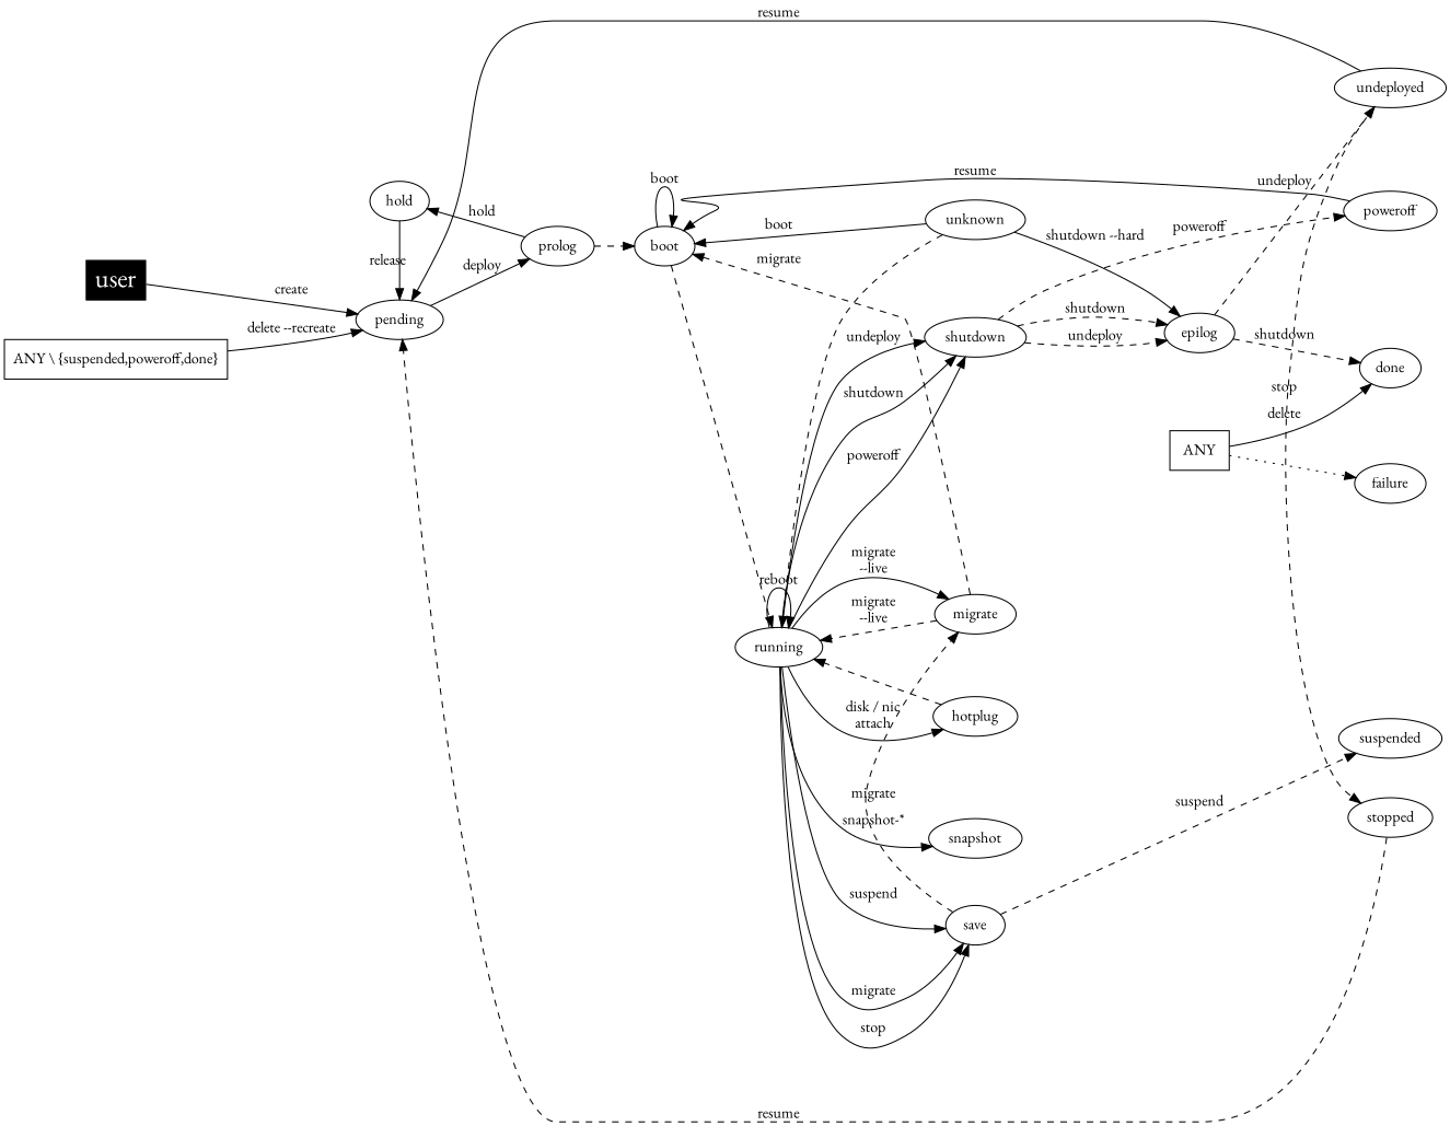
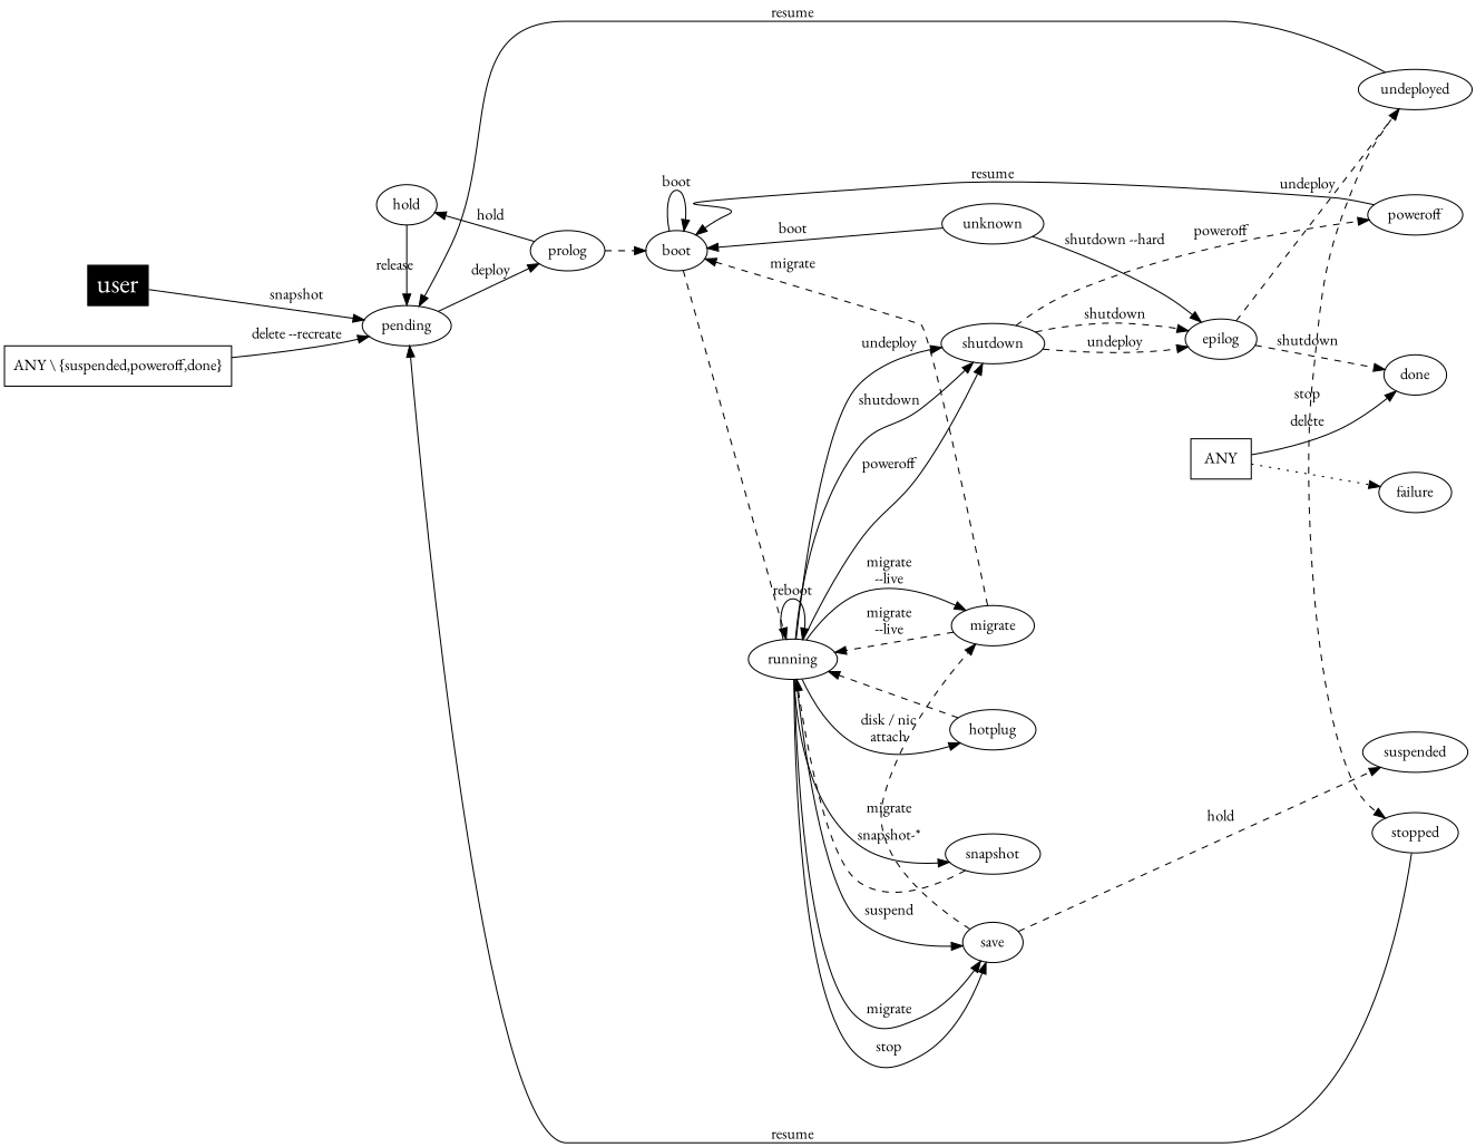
  digraph {
    fontname="EB Garamond"
    nodesep=0.5
    rankdir=LR
    node [fontname="EB Garamond"]
    edge [fontname="EB Garamond"]
    user [fillcolor=black fontcolor=white fontsize=24.0 shape=box style=filled]
    pending
    hold
    migrate
    save
    shutdown
    unknown
    hotplug
    snapshot
    suspended
    done
    failure
    stopped
    poweroff
    undeployed
    prolog
    boot
    running
    epilog
    ANY [shape=box]
    "ANY \\ {suspended,poweroff,done}" [shape=box]
    subgraph sub_1 {
      rank=min
      user
    }
    subgraph sub_2 {
      color=white
      rank=same
      pending
      hold
    }
    subgraph sub_3 {
      color=white
      rank=same
      migrate
      save
      shutdown
      unknown
      hotplug
      snapshot
    }
    subgraph sub_4 {
      color=white
      rank=max
      suspended
      done
      failure
      stopped
      poweroff
      undeployed
    }
-   user -> pending [label=create]
+   user -> pending [label=snapshot]
    pending -> prolog [label=deploy]
    hold -> pending [label=release]
    migrate -> boot [label=migrate style=dashed]
    migrate -> running [label="migrate\n--live" style=dashed]
    save -> migrate [label=migrate style=dashed]
-   save -> suspended [label=suspend style=dashed]
+   save -> suspended [label=hold style=dashed]
    shutdown -> poweroff [label=poweroff style=dashed]
    shutdown -> epilog [label=shutdown style=dashed]
    shutdown -> epilog [label=undeploy style=dashed]
    unknown -> boot [label=boot]
    unknown -> epilog [label="shutdown --hard"]
    hotplug -> running [style=dashed]
-   unknown -> running [style=dashed]
-   stopped -> pending [label=resume style=dashed]
+   snapshot -> running [style=dashed]
+   stopped -> pending [label=resume]
    poweroff -> boot [label=resume]
    undeployed -> pending [label=resume]
    undeployed -> stopped [label=stop style=dashed]
    prolog -> hold [label=hold]
    prolog -> boot [style=dashed]
    boot -> boot [label=boot]
    boot -> running [style=dashed]
    running -> migrate [label="migrate\n--live"]
    running -> save [label=migrate]
    running -> save [label=stop]
    running -> save [label=suspend]
    running -> shutdown [label=shutdown]
    running -> shutdown [label=poweroff]
    running -> shutdown [label=undeploy]
    running -> hotplug [label="disk / nic\nattach"]
    running -> snapshot [label="snapshot-*"]
    running -> running [label=reboot]
    epilog -> done [label=shutdown style=dashed]
    epilog -> undeployed [label=undeploy style=dashed]
    ANY -> done [label=delete]
    ANY -> failure [style=dotted]
    "ANY \\ {suspended,poweroff,done}" -> pending [label="delete --recreate"]
  }
